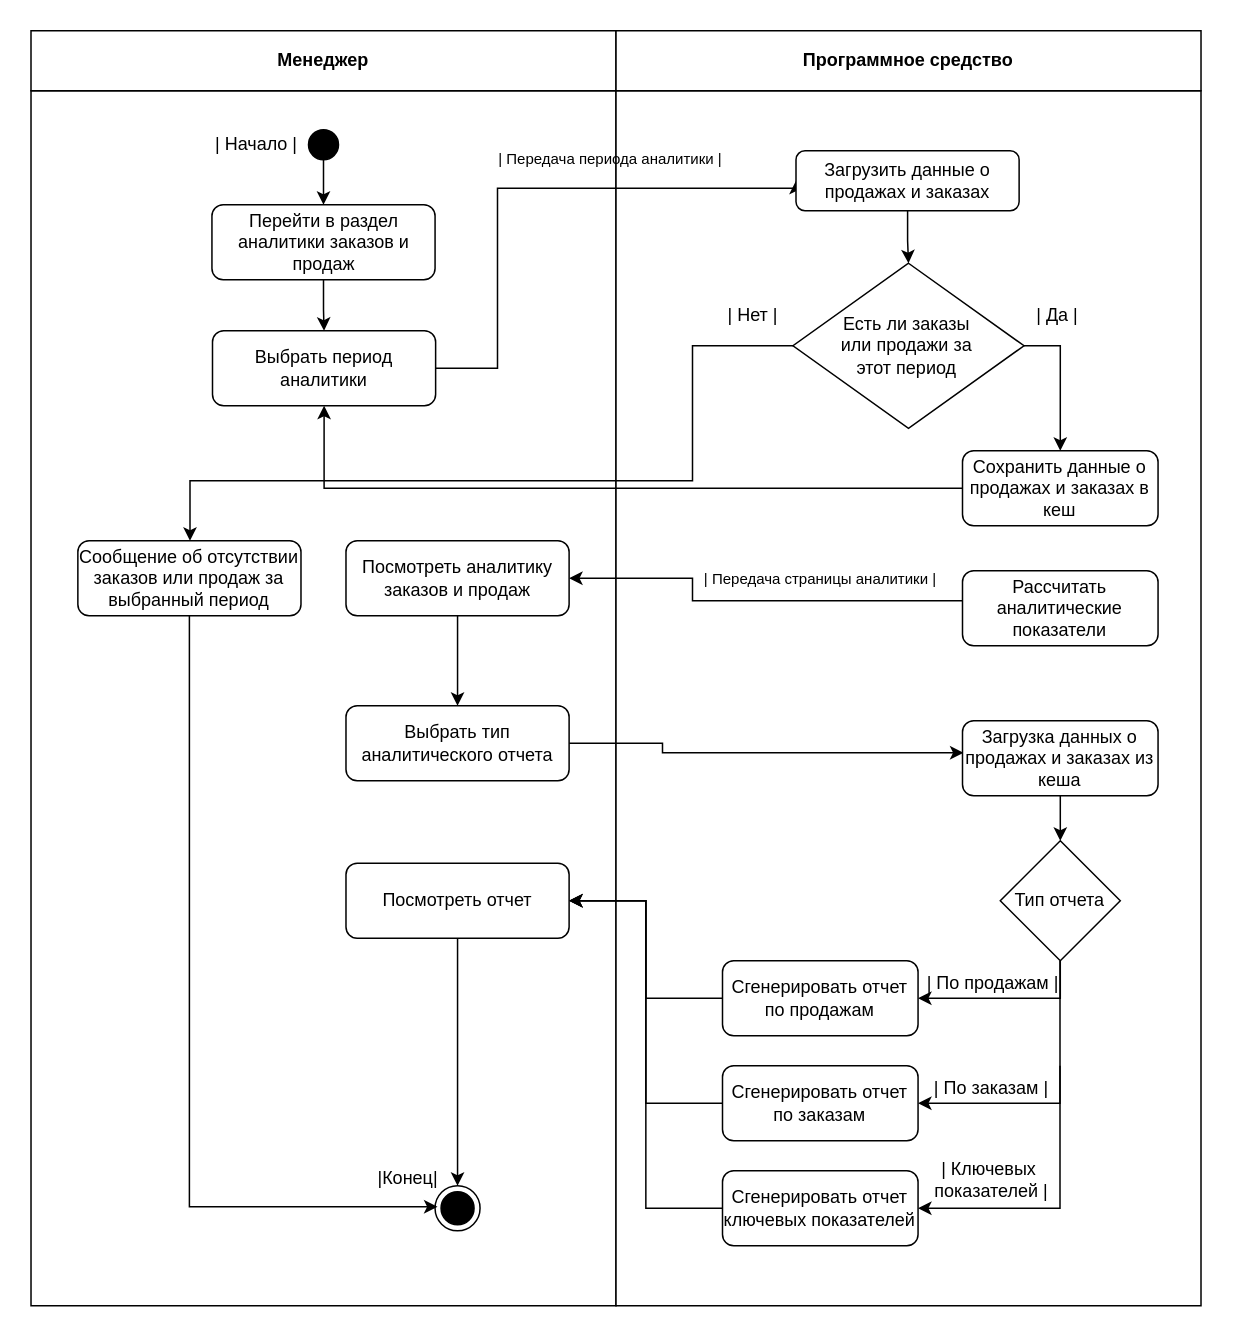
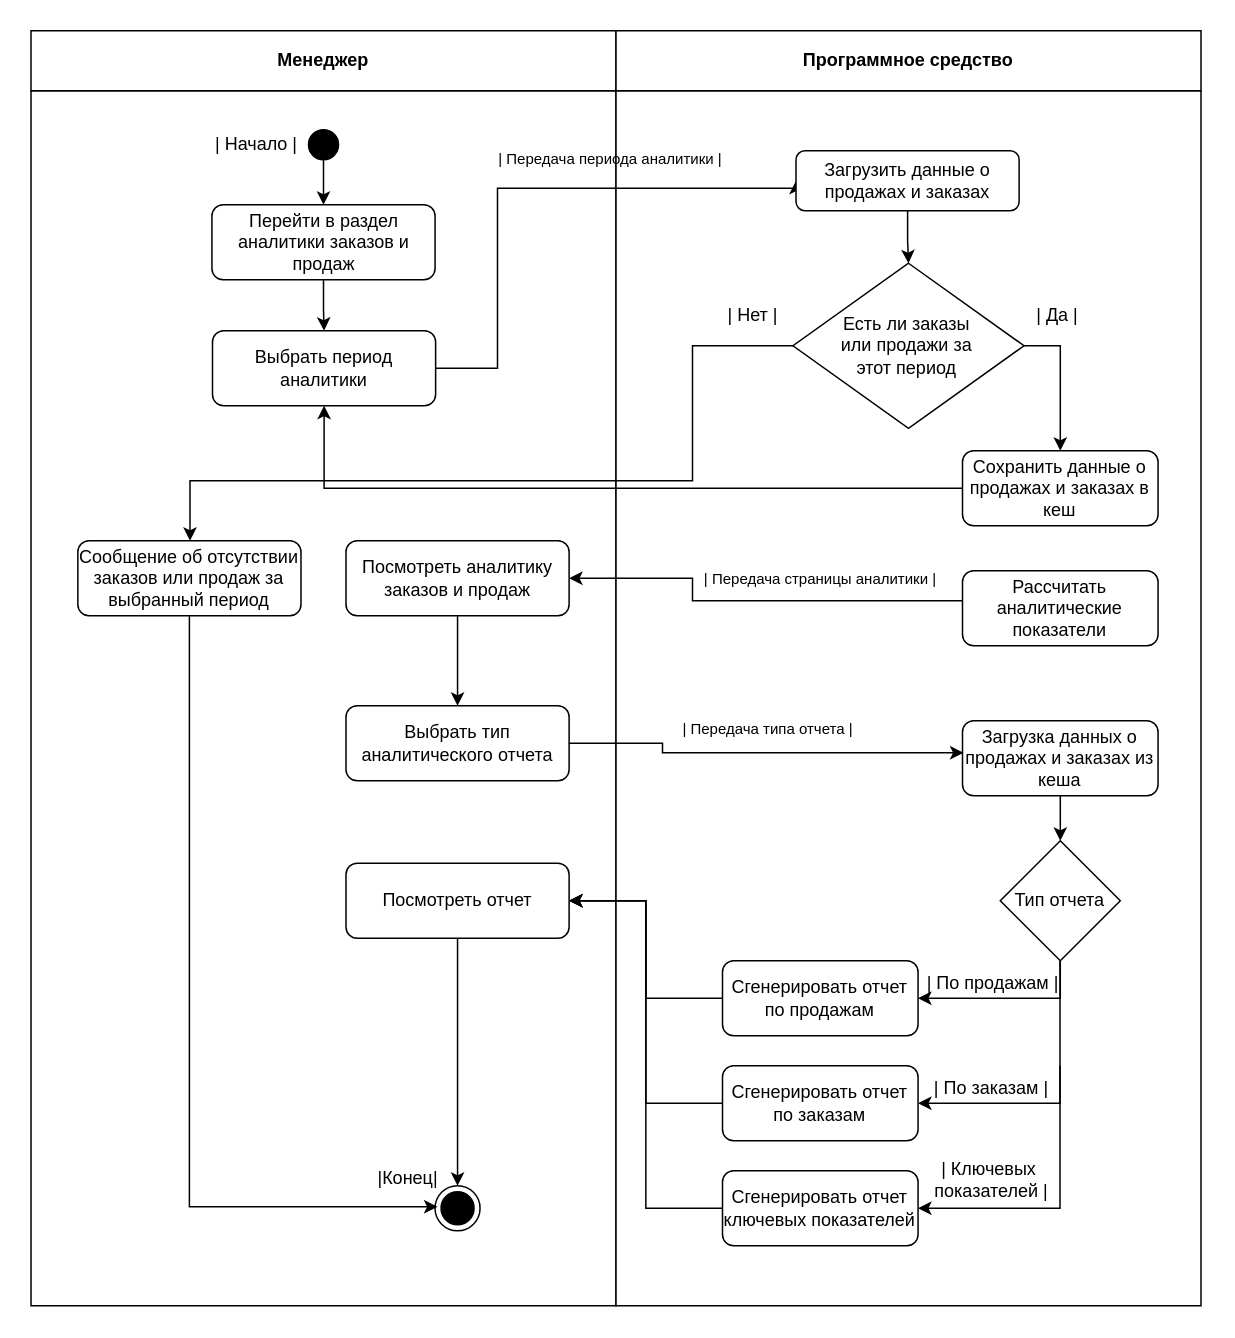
  <mxCell id="0" />
  <mxCell id="1" parent="0" />
  <mxCell id="2" value="" style="rounded=0;whiteSpace=wrap;html=1;movable=0;resizable=0;rotatable=0;deletable=0;editable=0;locked=1;connectable=0;" parent="1" vertex="1"><mxGeometry x="20.01" y="60" width="390" height="810" as="geometry" /></mxCell>
  <mxCell id="3" value="&lt;b&gt;Менеджер&lt;/b&gt;" style="rounded=0;whiteSpace=wrap;html=1;movable=0;resizable=0;rotatable=0;deletable=0;editable=0;locked=1;connectable=0;" parent="1" vertex="1"><mxGeometry x="20" width="390" height="40" as="geometry" y="20" /></mxCell>
  <mxCell id="4" value="" style="rounded=0;whiteSpace=wrap;html=1;movable=0;resizable=0;rotatable=0;deletable=0;editable=0;locked=1;connectable=0;" parent="1" vertex="1"><mxGeometry x="410" y="60" width="390" height="810" as="geometry" /></mxCell>
  <mxCell id="5" value="&lt;b&gt;Программное средство&lt;/b&gt;" style="rounded=0;whiteSpace=wrap;html=1;movable=0;resizable=0;rotatable=0;deletable=0;editable=0;locked=1;connectable=0;" parent="1" vertex="1"><mxGeometry x="410.01" width="390" height="40" as="geometry" y="20" /></mxCell>
  <mxCell id="6" style="edgeStyle=orthogonalEdgeStyle;rounded=0;orthogonalLoop=1;jettySize=auto;html=1;entryX=0.5;entryY=0;entryDx=0;entryDy=0;" parent="1" source="7" target="10" edge="1"><mxGeometry relative="1" as="geometry" /></mxCell>
  <mxCell id="7" value="" style="ellipse;fillColor=strokeColor;html=1;" parent="1" vertex="1"><mxGeometry x="205" y="86" width="20" height="20" as="geometry" /></mxCell>
  <mxCell id="8" style="edgeStyle=orthogonalEdgeStyle;rounded=0;orthogonalLoop=1;jettySize=auto;html=1;entryX=0.5;entryY=0;entryDx=0;entryDy=0;" parent="1" source="10" target="12" edge="1"><mxGeometry relative="1" as="geometry"><mxPoint x="215" y="216" as="targetPoint" /></mxGeometry></mxCell>
  <mxCell id="9" style="edgeStyle=orthogonalEdgeStyle;rounded=0;orthogonalLoop=1;jettySize=auto;html=1;exitX=1;exitY=0.5;exitDx=0;exitDy=0;entryX=0;entryY=0.5;entryDx=0;entryDy=0;" parent="1" source="12" target="20" edge="1"><mxGeometry relative="1" as="geometry"><Array as="points"><mxPoint x="331" y="245" /><mxPoint x="331" y="125" /></Array></mxGeometry></mxCell>
  <mxCell id="10" value="Перейти в раздел аналитики заказов и продаж" style="rounded=1;whiteSpace=wrap;html=1;" parent="1" vertex="1"><mxGeometry x="140.63" y="136" width="148.75" height="50" as="geometry" /></mxCell>
  <mxCell id="11" value="| Начало |" style="text;html=1;align=center;verticalAlign=middle;resizable=0;points=[];autosize=1;strokeColor=none;fillColor=none;" parent="1" vertex="1"><mxGeometry x="130" y="81" width="80" height="30" as="geometry" /></mxCell>
  <mxCell id="12" value="Выбрать период аналитики" style="rounded=1;whiteSpace=wrap;html=1;" parent="1" vertex="1"><mxGeometry x="141" y="220" width="148.75" height="50" as="geometry" /></mxCell>
  <mxCell id="13" style="edgeStyle=orthogonalEdgeStyle;rounded=0;orthogonalLoop=1;jettySize=auto;html=1;entryX=0.005;entryY=0.427;entryDx=0;entryDy=0;entryPerimeter=0;exitX=1;exitY=0.5;exitDx=0;exitDy=0;" parent="1" source="14" target="36" edge="1"><mxGeometry relative="1" as="geometry"><Array as="points"><mxPoint x="441" y="495" /><mxPoint x="441" y="501" /></Array></mxGeometry></mxCell>
  <mxCell id="14" value="Выбрать тип аналитического отчета" style="rounded=1;whiteSpace=wrap;html=1;" parent="1" vertex="1"><mxGeometry x="229.99" y="470" width="148.75" height="50" as="geometry" /></mxCell>
  <mxCell id="15" style="edgeStyle=orthogonalEdgeStyle;rounded=0;orthogonalLoop=1;jettySize=auto;html=1;entryX=0.5;entryY=0;entryDx=0;entryDy=0;" parent="1" source="16" target="17" edge="1"><mxGeometry relative="1" as="geometry" /></mxCell>
  <mxCell id="16" value="Посмотреть отчет" style="rounded=1;whiteSpace=wrap;html=1;" parent="1" vertex="1"><mxGeometry x="229.99" y="575" width="148.75" height="50" as="geometry" /></mxCell>
  <mxCell id="17" value="" style="ellipse;html=1;shape=endState;fillColor=strokeColor;" parent="1" vertex="1"><mxGeometry x="289.37" y="790" width="30" height="30" as="geometry" /></mxCell>
  <mxCell id="18" value="|Конец|" style="text;html=1;align=center;verticalAlign=middle;resizable=0;points=[];autosize=1;strokeColor=none;fillColor=none;" parent="1" vertex="1"><mxGeometry x="241" y="770" width="60" height="30" as="geometry" /></mxCell>
  <mxCell id="19" style="edgeStyle=orthogonalEdgeStyle;rounded=0;orthogonalLoop=1;jettySize=auto;html=1;entryX=0.5;entryY=0;entryDx=0;entryDy=0;" parent="1" source="20" target="25" edge="1"><mxGeometry relative="1" as="geometry" /></mxCell>
  <mxCell id="20" value="Загрузить данные о продажах и заказах" style="rounded=1;whiteSpace=wrap;html=1;" parent="1" vertex="1"><mxGeometry x="530" y="100" width="148.75" height="40" as="geometry" /></mxCell>
  <mxCell id="21" style="edgeStyle=orthogonalEdgeStyle;rounded=0;orthogonalLoop=1;jettySize=auto;html=1;" parent="1" source="22" target="12" edge="1"><mxGeometry relative="1" as="geometry" /></mxCell>
  <mxCell id="22" value="Сохранить данные о продажах и заказах в кеш" style="rounded=1;whiteSpace=wrap;html=1;" parent="1" vertex="1"><mxGeometry x="641" y="300" width="130.37" height="50" as="geometry" /></mxCell>
  <mxCell id="23" style="edgeStyle=orthogonalEdgeStyle;rounded=0;orthogonalLoop=1;jettySize=auto;html=1;entryX=0.5;entryY=0;entryDx=0;entryDy=0;exitX=1;exitY=0.5;exitDx=0;exitDy=0;" parent="1" source="25" target="22" edge="1"><mxGeometry relative="1" as="geometry" /></mxCell>
  <mxCell id="24" style="edgeStyle=orthogonalEdgeStyle;rounded=0;orthogonalLoop=1;jettySize=auto;html=1;" parent="1" target="50" edge="1"><mxGeometry relative="1" as="geometry"><mxPoint x="531" y="230" as="sourcePoint" /><Array as="points"><mxPoint x="461" y="230" /><mxPoint x="461" y="320" /><mxPoint x="126" y="320" /></Array></mxGeometry></mxCell>
  <mxCell id="25" value="" style="rhombus;whiteSpace=wrap;html=1;" parent="1" vertex="1"><mxGeometry x="528" y="175" width="154" height="110" as="geometry" /></mxCell>
  <mxCell id="26" value="Есть ли заказы или продажи за этот период" style="text;html=1;align=center;verticalAlign=middle;whiteSpace=wrap;rounded=0;" parent="1" vertex="1"><mxGeometry x="556.38" y="215" width="95.99" height="30" as="geometry" /></mxCell>
  <mxCell id="27" value="| Да |" style="text;html=1;align=center;verticalAlign=middle;resizable=0;points=[];autosize=1;strokeColor=none;fillColor=none;" parent="1" vertex="1"><mxGeometry x="678.75" y="195" width="50" height="30" as="geometry" /></mxCell>
  <mxCell id="28" value="| Нет |" style="text;html=1;align=center;verticalAlign=middle;resizable=0;points=[];autosize=1;strokeColor=none;fillColor=none;" parent="1" vertex="1"><mxGeometry x="471" y="195" width="60" height="30" as="geometry" /></mxCell>
  <mxCell id="29" style="edgeStyle=orthogonalEdgeStyle;rounded=0;orthogonalLoop=1;jettySize=auto;html=1;entryX=1;entryY=0.5;entryDx=0;entryDy=0;" parent="1" target="32" edge="1"><mxGeometry relative="1" as="geometry"><mxPoint x="641" y="400" as="sourcePoint" /><Array as="points"><mxPoint x="461" y="400" /><mxPoint x="461" y="385" /></Array></mxGeometry></mxCell>
  <mxCell id="30" value="Рассчитать аналитические показатели" style="rounded=1;whiteSpace=wrap;html=1;" parent="1" vertex="1"><mxGeometry x="641" y="380" width="130.37" height="50" as="geometry" /></mxCell>
  <mxCell id="31" style="edgeStyle=orthogonalEdgeStyle;rounded=0;orthogonalLoop=1;jettySize=auto;html=1;entryX=0.5;entryY=0;entryDx=0;entryDy=0;" parent="1" source="32" target="14" edge="1"><mxGeometry relative="1" as="geometry" /></mxCell>
  <mxCell id="32" value="Посмотреть аналитику заказов и продаж" style="rounded=1;whiteSpace=wrap;html=1;" parent="1" vertex="1"><mxGeometry x="229.99" y="360" width="148.75" height="50" as="geometry" /></mxCell>
  <mxCell id="33" value="| Передача периода аналитики |" style="text;html=1;align=center;verticalAlign=middle;resizable=0;points=[];autosize=1;strokeColor=none;fillColor=none;fontSize=10;" parent="1" vertex="1"><mxGeometry x="321" y="90" width="170" height="30" as="geometry" /></mxCell>
  <mxCell id="34" value="| Передача страницы аналитики |" style="text;html=1;align=center;verticalAlign=middle;resizable=0;points=[];autosize=1;strokeColor=none;fillColor=none;fontSize=10;" parent="1" vertex="1"><mxGeometry x="456.19" y="370" width="180" height="30" as="geometry" /></mxCell>
  <mxCell id="35" style="edgeStyle=orthogonalEdgeStyle;rounded=0;orthogonalLoop=1;jettySize=auto;html=1;" parent="1" source="36" target="39" edge="1"><mxGeometry relative="1" as="geometry" /></mxCell>
  <mxCell id="36" value="Загрузка данных о продажах и заказах из кеша" style="rounded=1;whiteSpace=wrap;html=1;" parent="1" vertex="1"><mxGeometry x="641" y="480" width="130.37" height="50" as="geometry" /></mxCell>
+ <mxCell id="37" value="| Передача типа отчета |" style="text;html=1;align=center;verticalAlign=middle;resizable=0;points=[];autosize=1;strokeColor=none;fillColor=none;fontSize=10;" parent="1" vertex="1"><mxGeometry x="441" y="470" width="140" height="30" as="geometry" /></mxCell>
  <mxCell id="38" style="edgeStyle=orthogonalEdgeStyle;rounded=0;orthogonalLoop=1;jettySize=auto;html=1;exitX=0.5;exitY=1;exitDx=0;exitDy=0;" parent="1" source="39" target="41" edge="1"><mxGeometry relative="1" as="geometry"><mxPoint x="701" y="640" as="sourcePoint" /><Array as="points"><mxPoint x="706" y="665" /></Array></mxGeometry></mxCell>
  <mxCell id="39" value="Тип отчета" style="rhombus;whiteSpace=wrap;html=1;" parent="1" vertex="1"><mxGeometry x="666.19" y="560" width="80" height="80" as="geometry" /></mxCell>
  <mxCell id="40" style="edgeStyle=orthogonalEdgeStyle;rounded=0;orthogonalLoop=1;jettySize=auto;html=1;entryX=1;entryY=0.5;entryDx=0;entryDy=0;" parent="1" source="41" target="16" edge="1"><mxGeometry relative="1" as="geometry" /></mxCell>
  <mxCell id="41" value="Сгенерировать отчет по продажам" style="rounded=1;whiteSpace=wrap;html=1;" parent="1" vertex="1"><mxGeometry x="481" y="640" width="130.37" height="50" as="geometry" /></mxCell>
  <mxCell id="42" style="edgeStyle=orthogonalEdgeStyle;rounded=0;orthogonalLoop=1;jettySize=auto;html=1;entryX=1;entryY=0.5;entryDx=0;entryDy=0;" parent="1" source="43" target="16" edge="1"><mxGeometry relative="1" as="geometry" /></mxCell>
  <mxCell id="43" value="Сгенерировать отчет по заказам" style="rounded=1;whiteSpace=wrap;html=1;" parent="1" vertex="1"><mxGeometry x="481" y="710" width="130.37" height="50" as="geometry" /></mxCell>
  <mxCell id="44" style="edgeStyle=orthogonalEdgeStyle;rounded=0;orthogonalLoop=1;jettySize=auto;html=1;entryX=1;entryY=0.5;entryDx=0;entryDy=0;" parent="1" source="45" target="16" edge="1"><mxGeometry relative="1" as="geometry" /></mxCell>
  <mxCell id="45" value="Сгенерировать отчет ключевых показателей" style="rounded=1;whiteSpace=wrap;html=1;" parent="1" vertex="1"><mxGeometry x="481" y="780" width="130.37" height="50" as="geometry" /></mxCell>
  <mxCell id="46" style="edgeStyle=orthogonalEdgeStyle;rounded=0;orthogonalLoop=1;jettySize=auto;html=1;" parent="1" edge="1"><mxGeometry relative="1" as="geometry"><mxPoint x="706" y="640" as="sourcePoint" /><mxPoint x="611.37" y="735" as="targetPoint" /><Array as="points"><mxPoint x="706.37" y="735" /></Array></mxGeometry></mxCell>
  <mxCell id="47" style="edgeStyle=orthogonalEdgeStyle;rounded=0;orthogonalLoop=1;jettySize=auto;html=1;" parent="1" edge="1"><mxGeometry relative="1" as="geometry"><mxPoint x="706" y="710" as="sourcePoint" /><mxPoint x="611.37" y="805" as="targetPoint" /><Array as="points"><mxPoint x="706.37" y="805" /></Array></mxGeometry></mxCell>
  <mxCell id="48" value="| По продажам |" style="text;html=1;align=center;verticalAlign=middle;resizable=0;points=[];autosize=1;strokeColor=none;fillColor=none;" parent="1" vertex="1"><mxGeometry x="606" y="640" width="110" height="30" as="geometry" /></mxCell>
  <mxCell id="49" style="edgeStyle=orthogonalEdgeStyle;rounded=0;orthogonalLoop=1;jettySize=auto;html=1;" parent="1" source="50" edge="1"><mxGeometry relative="1" as="geometry"><mxPoint x="291" y="804" as="targetPoint" /><Array as="points"><mxPoint x="126" y="804" /></Array></mxGeometry></mxCell>
  <mxCell id="50" value="Сообщение об отсутствии заказов или продаж за выбранный период" style="rounded=1;whiteSpace=wrap;html=1;" parent="1" vertex="1"><mxGeometry x="51.24" y="360" width="148.75" height="50" as="geometry" /></mxCell>
  <mxCell id="51" value="| По заказам |" style="text;html=1;align=center;verticalAlign=middle;resizable=0;points=[];autosize=1;strokeColor=none;fillColor=none;" vertex="1" parent="1"><mxGeometry x="610" y="710" width="100" height="30" as="geometry" /></mxCell>
  <mxCell id="52" value="| Ключевых&amp;nbsp;&lt;div&gt;показателей |&lt;/div&gt;" style="text;html=1;align=center;verticalAlign=middle;resizable=0;points=[];autosize=1;strokeColor=none;fillColor=none;" vertex="1" parent="1"><mxGeometry x="610" y="766" width="100" height="40" as="geometry" /></mxCell>
